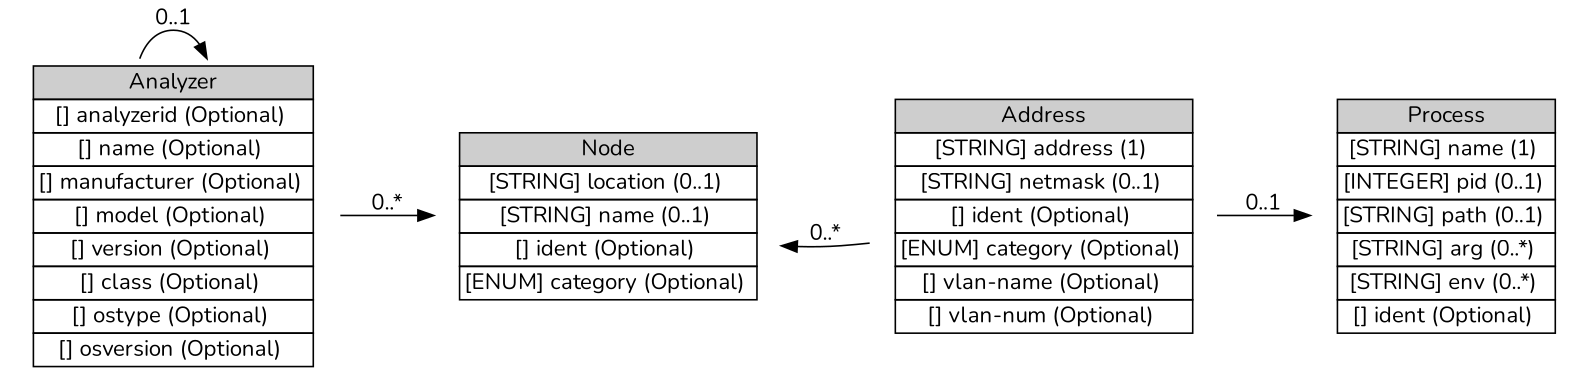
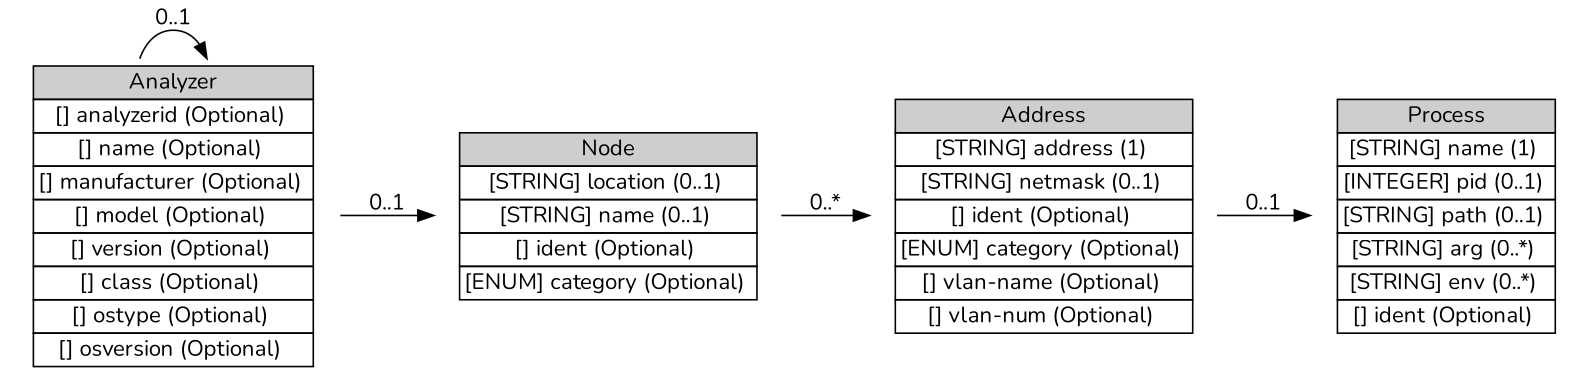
  digraph {
    fontname=Nunito
    rankdir=LR
    node [fontname=Nunito shape=plaintext]
    edge [fontname=Nunito]
    n1 [height=2.625 label=<<table BORDER="0" CELLBORDER="1" CELLSPACING="0"> <tr > <td BGCOLOR="#CECECE" HREF="#" TITLE="The Analyzer class identifies the analyzer from which the Alert or Heartbeat message originates. Only one analyzer may be encoded for each alert or heartbeat, and that MUST be the analyzer at which the alert or heartbeat originated. Although the IDMEF data model does not prevent the use of hierarchical intrusion detection systems (where alerts get relayed up the tree), it does not provide any way to record the identity of the &quot;relay&quot; analyzers along the path from the originating analyzer to the manager that ultimately receives the alert. ">Analyzer</td> </tr>" %<tr><td HREF="#" TITLE="(but see below).  A unique identifier for the analyzer; see Section 3.2.9.">[] analyzerid (Optional) </td></tr>%<tr><td HREF="#" TITLE="An explicit name for the analyzer that may be easier to understand than the analyzerid.">[] name (Optional) </td></tr>%<tr><td HREF="#" TITLE="The manufacturer of the analyzer software and/or hardware.">[] manufacturer (Optional) </td></tr>%<tr><td HREF="#" TITLE="The model name/number of the analyzer software and/or hardware.">[] model (Optional) </td></tr>%<tr><td HREF="#" TITLE="The version number of the analyzer software and/or hardware.">[] version (Optional) </td></tr>%<tr><td HREF="#" TITLE="The class of analyzer software and/or hardware.">[] class (Optional) </td></tr>%<tr><td HREF="#" TITLE="Operating system name.  On POSIX 1003.1 compliant systems, this is the value returned in utsname.sysname by the uname() system call, or the output of the &quot;uname -s&quot; command.">[] ostype (Optional) </td></tr>%<tr><td HREF="#" TITLE="Operating system version.  On POSIX 1003.1 compliant systems, this is the value returned in utsname.release by the uname() system call, or the output of the &quot;uname -r&quot; command.">[] osversion (Optional) </td></tr>%</table>> width=2.9167]
    n2 [height=1.5139 label=<<table BORDER="0" CELLBORDER="1" CELLSPACING="0"> <tr > <td BGCOLOR="#CECECE" HREF="#" TITLE="The Node class is used to identify hosts and other network devices (routers, switches, etc.). ">Node</td> </tr>" %<tr><td HREF="#" TITLE="The location of the equipment.">[STRING] location (0..1) </td></tr>%<tr><td HREF="#" TITLE="The name of the equipment.  This information MUST be provided if no Address information is given.">[STRING] name (0..1) </td></tr>%<tr><td HREF="#" TITLE="A unique identifier for the node; see Section 3.2.9.">[] ident (Optional) </td></tr>%<tr><td HREF="#" TITLE="The &quot;domain&quot; from which the name information was obtained, if relevant.  The permitted values for this attribute are shown in the table below.  The default value is &quot;unknown&quot;. (See also Section 10 for extensions to the table.)">[ENUM] category (Optional) </td></tr>%</table>> width=3.0278]
    n3 [height=2.0694 label=<<table BORDER="0" CELLBORDER="1" CELLSPACING="0"> <tr > <td BGCOLOR="#CECECE" HREF="#" TITLE="The Address class is used to represent network, hardware, and application addresses. ">Address</td> </tr>" %<tr><td HREF="#" TITLE="The address information.  The format of this data is governed by the category attribute.">[STRING] address (1) </td></tr>%<tr><td HREF="#" TITLE="The network mask for the address, if appropriate.">[STRING] netmask (0..1) </td></tr>%<tr><td HREF="#" TITLE="A unique identifier for the address; see Section 3.2.9.">[] ident (Optional) </td></tr>%<tr><td HREF="#" TITLE="The type of address represented.  The permitted values for this attribute are shown below.  The default value is &quot;unknown&quot;.  (See also Section 10.)">[ENUM] category (Optional) </td></tr>%<tr><td HREF="#" TITLE="The name of the Virtual LAN to which the address belongs.">[] vlan-name (Optional) </td></tr>%<tr><td HREF="#" TITLE="The number of the Virtual LAN to which the address belongs.">[] vlan-num (Optional) </td></tr>%</table>> width=3.0278]
    n4 [height=2.0694 label=<<table BORDER="0" CELLBORDER="1" CELLSPACING="0"> <tr > <td BGCOLOR="#CECECE" HREF="#" TITLE="The Process class is used to describe processes being executed on sources, targets, and analyzers. ">Process</td> </tr>" %<tr><td HREF="#" TITLE="The name of the program being executed. This is a short name; path and argument information are provided elsewhere.">[STRING] name (1) </td></tr>%<tr><td HREF="#" TITLE="The process identifier of the process.">[INTEGER] pid (0..1) </td></tr>%<tr><td HREF="#" TITLE="The full path of the program being executed.">[STRING] path (0..1) </td></tr>%<tr><td HREF="#" TITLE="A command-line argument to the program. Multiple arguments may be specified (they are assumed to have occurred in the same order they are provided) with multiple uses of arg.">[STRING] arg (0..*) </td></tr>%<tr><td HREF="#" TITLE="An environment string associated with the process; generally of the format &quot;VARIABLE=value&quot;.  Multiple environment strings may be specified with multiple uses of env.">[STRING] env (0..*) </td></tr>%<tr><td HREF="#" TITLE="A unique identifier for the process; see Section 3.2.9.">[] ident (Optional) </td></tr>%</table>> width=2.3611]
    n1 -> n1 [label="0..1"]
-   n1 -> n2 [label="0..*"]
-   n3 -> n2 [label="0..*"]
+   n1 -> n2 [label="0..1"]
+   n2 -> n3 [label="0..*"]
    n3 -> n4 [label="0..1"]
  }
